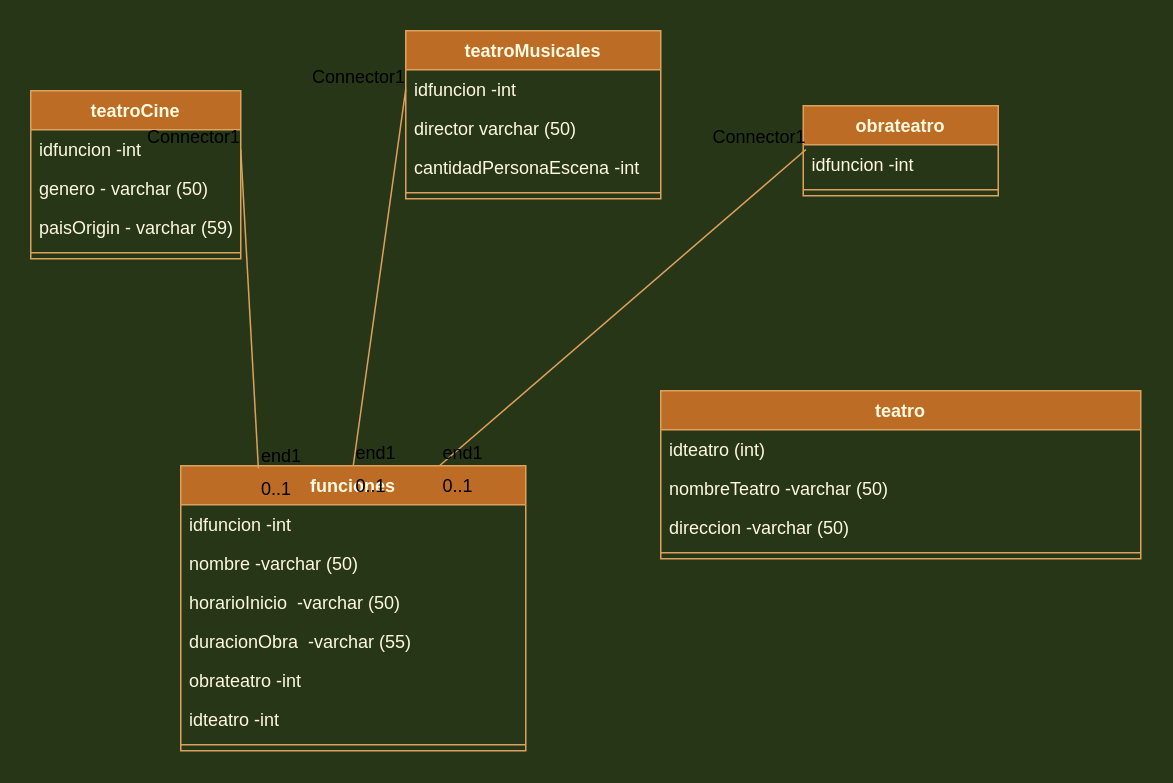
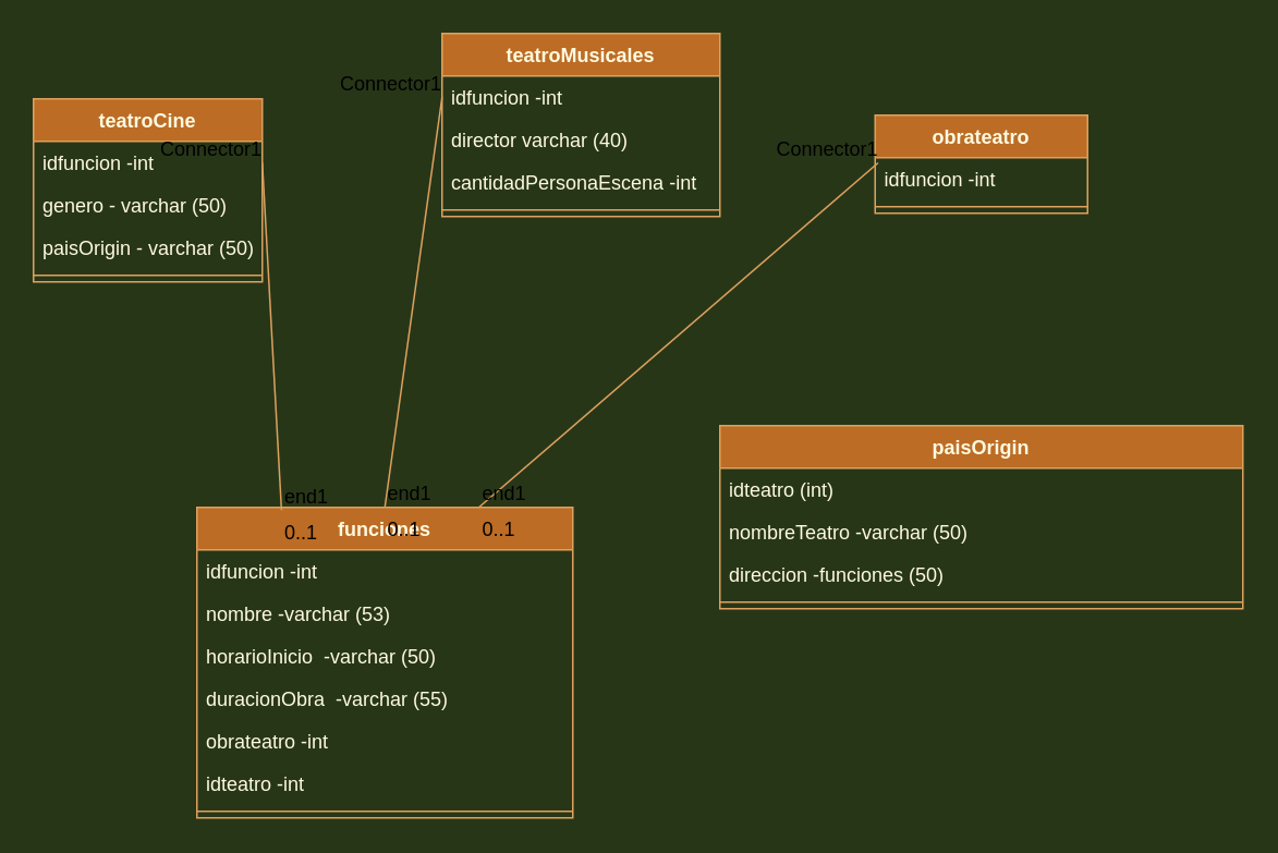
  <mxCell id="0" />
  <mxCell id="1" parent="0" />
  <mxCell id="2" value="funciones" style="swimlane;fontStyle=1;align=center;verticalAlign=top;childLayout=stackLayout;horizontal=1;startSize=26;horizontalStack=0;resizeParent=1;resizeParentMax=0;resizeLast=0;collapsible=1;marginBottom=0;fillColor=#BC6C25;strokeColor=#DDA15E;fontColor=#FEFAE0;" vertex="1" parent="1"><mxGeometry x="120" y="310" width="230" height="190" as="geometry" /></mxCell>
  <mxCell id="3" value="idfuncion -int" style="text;strokeColor=none;fillColor=none;align=left;verticalAlign=top;spacingLeft=4;spacingRight=4;overflow=hidden;rotatable=0;points=[[0,0.5],[1,0.5]];portConstraint=eastwest;fontColor=#FEFAE0;" vertex="1" parent="2"><mxGeometry y="26" width="230" height="26" as="geometry" /></mxCell>
- <mxCell id="4" value="nombre -varchar (50)" style="text;strokeColor=none;fillColor=none;align=left;verticalAlign=top;spacingLeft=4;spacingRight=4;overflow=hidden;rotatable=0;points=[[0,0.5],[1,0.5]];portConstraint=eastwest;fontColor=#FEFAE0;" vertex="1" parent="2"><mxGeometry y="52" width="230" height="26" as="geometry" /></mxCell>
+ <mxCell id="4" value="nombre -varchar (53)" style="text;strokeColor=none;fillColor=none;align=left;verticalAlign=top;spacingLeft=4;spacingRight=4;overflow=hidden;rotatable=0;points=[[0,0.5],[1,0.5]];portConstraint=eastwest;fontColor=#FEFAE0;" vertex="1" parent="2"><mxGeometry y="52" width="230" height="26" as="geometry" /></mxCell>
  <mxCell id="5" value="horarioInicio  -varchar (50)" style="text;strokeColor=none;fillColor=none;align=left;verticalAlign=top;spacingLeft=4;spacingRight=4;overflow=hidden;rotatable=0;points=[[0,0.5],[1,0.5]];portConstraint=eastwest;fontColor=#FEFAE0;" vertex="1" parent="2"><mxGeometry y="78" width="230" height="26" as="geometry" /></mxCell>
  <mxCell id="6" value="duracionObra  -varchar (55)" style="text;strokeColor=none;fillColor=none;align=left;verticalAlign=top;spacingLeft=4;spacingRight=4;overflow=hidden;rotatable=0;points=[[0,0.5],[1,0.5]];portConstraint=eastwest;fontColor=#FEFAE0;" vertex="1" parent="2"><mxGeometry y="104" width="230" height="26" as="geometry" /></mxCell>
  <mxCell id="7" value="obrateatro -int" style="text;strokeColor=none;fillColor=none;align=left;verticalAlign=top;spacingLeft=4;spacingRight=4;overflow=hidden;rotatable=0;points=[[0,0.5],[1,0.5]];portConstraint=eastwest;fontColor=#FEFAE0;" vertex="1" parent="2"><mxGeometry y="130" width="230" height="26" as="geometry" /></mxCell>
  <mxCell id="8" value="idteatro -int" style="text;strokeColor=none;fillColor=none;align=left;verticalAlign=top;spacingLeft=4;spacingRight=4;overflow=hidden;rotatable=0;points=[[0,0.5],[1,0.5]];portConstraint=eastwest;fontColor=#FEFAE0;" vertex="1" parent="2"><mxGeometry y="156" width="230" height="26" as="geometry" /></mxCell>
  <mxCell id="9" value="" style="line;strokeWidth=1;fillColor=none;align=left;verticalAlign=middle;spacingTop=-1;spacingLeft=3;spacingRight=3;rotatable=0;labelPosition=right;points=[];portConstraint=eastwest;strokeColor=#DDA15E;fontColor=#FEFAE0;labelBackgroundColor=#283618;" vertex="1" parent="2"><mxGeometry y="182" width="230" height="8" as="geometry" /></mxCell>
- <mxCell id="10" value="teatro" style="swimlane;fontStyle=1;align=center;verticalAlign=top;childLayout=stackLayout;horizontal=1;startSize=26;horizontalStack=0;resizeParent=1;resizeParentMax=0;resizeLast=0;collapsible=1;marginBottom=0;fillColor=#BC6C25;strokeColor=#DDA15E;fontColor=#FEFAE0;" vertex="1" parent="1"><mxGeometry x="440" y="260" width="320" height="112" as="geometry" /></mxCell>
+ <mxCell id="10" value="paisOrigin" style="swimlane;fontStyle=1;align=center;verticalAlign=top;childLayout=stackLayout;horizontal=1;startSize=26;horizontalStack=0;resizeParent=1;resizeParentMax=0;resizeLast=0;collapsible=1;marginBottom=0;fillColor=#BC6C25;strokeColor=#DDA15E;fontColor=#FEFAE0;" vertex="1" parent="1"><mxGeometry x="440" y="260" width="320" height="112" as="geometry" /></mxCell>
  <mxCell id="11" value="idteatro (int)" style="text;strokeColor=none;fillColor=none;align=left;verticalAlign=top;spacingLeft=4;spacingRight=4;overflow=hidden;rotatable=0;points=[[0,0.5],[1,0.5]];portConstraint=eastwest;fontColor=#FEFAE0;" vertex="1" parent="10"><mxGeometry y="26" width="320" height="26" as="geometry" /></mxCell>
  <mxCell id="12" value="nombreTeatro -varchar (50)" style="text;strokeColor=none;fillColor=none;align=left;verticalAlign=top;spacingLeft=4;spacingRight=4;overflow=hidden;rotatable=0;points=[[0,0.5],[1,0.5]];portConstraint=eastwest;fontColor=#FEFAE0;" vertex="1" parent="10"><mxGeometry y="52" width="320" height="26" as="geometry" /></mxCell>
- <mxCell id="13" value="direccion -varchar (50)" style="text;strokeColor=none;fillColor=none;align=left;verticalAlign=top;spacingLeft=4;spacingRight=4;overflow=hidden;rotatable=0;points=[[0,0.5],[1,0.5]];portConstraint=eastwest;fontColor=#FEFAE0;" vertex="1" parent="10"><mxGeometry y="78" width="320" height="26" as="geometry" /></mxCell>
+ <mxCell id="13" value="direccion -funciones (50)" style="text;strokeColor=none;fillColor=none;align=left;verticalAlign=top;spacingLeft=4;spacingRight=4;overflow=hidden;rotatable=0;points=[[0,0.5],[1,0.5]];portConstraint=eastwest;fontColor=#FEFAE0;" vertex="1" parent="10"><mxGeometry y="78" width="320" height="26" as="geometry" /></mxCell>
  <mxCell id="14" value="" style="line;strokeWidth=1;fillColor=none;align=left;verticalAlign=middle;spacingTop=-1;spacingLeft=3;spacingRight=3;rotatable=0;labelPosition=right;points=[];portConstraint=eastwest;strokeColor=#DDA15E;fontColor=#FEFAE0;labelBackgroundColor=#283618;" vertex="1" parent="10"><mxGeometry y="104" width="320" height="8" as="geometry" /></mxCell>
  <mxCell id="15" value="obrateatro&#10;" style="swimlane;fontStyle=1;align=center;verticalAlign=top;childLayout=stackLayout;horizontal=1;startSize=26;horizontalStack=0;resizeParent=1;resizeParentMax=0;resizeLast=0;collapsible=1;marginBottom=0;fillColor=#BC6C25;strokeColor=#DDA15E;fontColor=#FEFAE0;" vertex="1" parent="1"><mxGeometry x="535" y="70" width="130" height="60" as="geometry" /></mxCell>
  <mxCell id="16" value="idfuncion -int" style="text;strokeColor=none;fillColor=none;align=left;verticalAlign=top;spacingLeft=4;spacingRight=4;overflow=hidden;rotatable=0;points=[[0,0.5],[1,0.5]];portConstraint=eastwest;fontColor=#FEFAE0;" vertex="1" parent="15"><mxGeometry y="26" width="130" height="26" as="geometry" /></mxCell>
  <mxCell id="17" value="" style="line;strokeWidth=1;fillColor=none;align=left;verticalAlign=middle;spacingTop=-1;spacingLeft=3;spacingRight=3;rotatable=0;labelPosition=right;points=[];portConstraint=eastwest;strokeColor=#DDA15E;fontColor=#FEFAE0;labelBackgroundColor=#283618;" vertex="1" parent="15"><mxGeometry y="52" width="130" height="8" as="geometry" /></mxCell>
  <mxCell id="18" value="teatroMusicales" style="swimlane;fontStyle=1;align=center;verticalAlign=top;childLayout=stackLayout;horizontal=1;startSize=26;horizontalStack=0;resizeParent=1;resizeParentMax=0;resizeLast=0;collapsible=1;marginBottom=0;fillColor=#BC6C25;strokeColor=#DDA15E;fontColor=#FEFAE0;" vertex="1" parent="1"><mxGeometry x="270" y="20" width="170" height="112" as="geometry" /></mxCell>
  <mxCell id="19" value="idfuncion -int" style="text;strokeColor=none;fillColor=none;align=left;verticalAlign=top;spacingLeft=4;spacingRight=4;overflow=hidden;rotatable=0;points=[[0,0.5],[1,0.5]];portConstraint=eastwest;fontColor=#FEFAE0;" vertex="1" parent="18"><mxGeometry y="26" width="170" height="26" as="geometry" /></mxCell>
- <mxCell id="20" value="director varchar (50)" style="text;strokeColor=none;fillColor=none;align=left;verticalAlign=top;spacingLeft=4;spacingRight=4;overflow=hidden;rotatable=0;points=[[0,0.5],[1,0.5]];portConstraint=eastwest;fontColor=#FEFAE0;" vertex="1" parent="18"><mxGeometry y="52" width="170" height="26" as="geometry" /></mxCell>
+ <mxCell id="20" value="director varchar (40)" style="text;strokeColor=none;fillColor=none;align=left;verticalAlign=top;spacingLeft=4;spacingRight=4;overflow=hidden;rotatable=0;points=[[0,0.5],[1,0.5]];portConstraint=eastwest;fontColor=#FEFAE0;" vertex="1" parent="18"><mxGeometry y="52" width="170" height="26" as="geometry" /></mxCell>
  <mxCell id="21" value="cantidadPersonaEscena -int" style="text;strokeColor=none;fillColor=none;align=left;verticalAlign=top;spacingLeft=4;spacingRight=4;overflow=hidden;rotatable=0;points=[[0,0.5],[1,0.5]];portConstraint=eastwest;fontColor=#FEFAE0;" vertex="1" parent="18"><mxGeometry y="78" width="170" height="26" as="geometry" /></mxCell>
  <mxCell id="22" value="" style="line;strokeWidth=1;fillColor=none;align=left;verticalAlign=middle;spacingTop=-1;spacingLeft=3;spacingRight=3;rotatable=0;labelPosition=right;points=[];portConstraint=eastwest;strokeColor=#DDA15E;fontColor=#FEFAE0;labelBackgroundColor=#283618;" vertex="1" parent="18"><mxGeometry y="104" width="170" height="8" as="geometry" /></mxCell>
  <mxCell id="23" value="teatroCine" style="swimlane;fontStyle=1;align=center;verticalAlign=top;childLayout=stackLayout;horizontal=1;startSize=26;horizontalStack=0;resizeParent=1;resizeParentMax=0;resizeLast=0;collapsible=1;marginBottom=0;fillColor=#BC6C25;strokeColor=#DDA15E;fontColor=#FEFAE0;" vertex="1" parent="1"><mxGeometry x="20" y="60" width="140" height="112" as="geometry" /></mxCell>
  <mxCell id="24" value="idfuncion -int" style="text;strokeColor=none;fillColor=none;align=left;verticalAlign=top;spacingLeft=4;spacingRight=4;overflow=hidden;rotatable=0;points=[[0,0.5],[1,0.5]];portConstraint=eastwest;fontColor=#FEFAE0;" vertex="1" parent="23"><mxGeometry y="26" width="140" height="26" as="geometry" /></mxCell>
  <mxCell id="25" value="genero - varchar (50)" style="text;strokeColor=none;fillColor=none;align=left;verticalAlign=top;spacingLeft=4;spacingRight=4;overflow=hidden;rotatable=0;points=[[0,0.5],[1,0.5]];portConstraint=eastwest;fontColor=#FEFAE0;" vertex="1" parent="23"><mxGeometry y="52" width="140" height="26" as="geometry" /></mxCell>
- <mxCell id="26" value="paisOrigin - varchar (59)&#10; " style="text;strokeColor=none;fillColor=none;align=left;verticalAlign=top;spacingLeft=4;spacingRight=4;overflow=hidden;rotatable=0;points=[[0,0.5],[1,0.5]];portConstraint=eastwest;fontColor=#FEFAE0;" vertex="1" parent="23"><mxGeometry y="78" width="140" height="26" as="geometry" /></mxCell>
+ <mxCell id="26" value="paisOrigin - varchar (50)&#10; " style="text;strokeColor=none;fillColor=none;align=left;verticalAlign=top;spacingLeft=4;spacingRight=4;overflow=hidden;rotatable=0;points=[[0,0.5],[1,0.5]];portConstraint=eastwest;fontColor=#FEFAE0;" vertex="1" parent="23"><mxGeometry y="78" width="140" height="26" as="geometry" /></mxCell>
  <mxCell id="27" value="" style="line;strokeWidth=1;fillColor=none;align=left;verticalAlign=middle;spacingTop=-1;spacingLeft=3;spacingRight=3;rotatable=0;labelPosition=right;points=[];portConstraint=eastwest;strokeColor=#DDA15E;fontColor=#FEFAE0;labelBackgroundColor=#283618;" vertex="1" parent="23"><mxGeometry y="104" width="140" height="8" as="geometry" /></mxCell>
  <mxCell id="28" value="" style="endArrow=none;html=1;rounded=0;align=center;verticalAlign=top;endFill=0;labelBackgroundColor=none;fontColor=#FEFAE0;strokeColor=#DDA15E;fillColor=#BC6C25;exitX=0.75;exitY=0;exitDx=0;exitDy=0;entryX=0.014;entryY=0.122;entryDx=0;entryDy=0;entryPerimeter=0;" edge="1" parent="1" source="2" target="16"><mxGeometry relative="1" as="geometry"><mxPoint x="320" y="290" as="sourcePoint" /><mxPoint x="480" y="290" as="targetPoint" /></mxGeometry></mxCell>
  <mxCell id="29" value="end1" style="resizable=0;html=1;align=left;verticalAlign=bottom;labelBackgroundColor=none;" connectable="0" vertex="1" parent="28"><mxGeometry x="-1" relative="1" as="geometry" /></mxCell>
  <mxCell id="30" value="0..1" style="resizable=0;html=1;align=left;verticalAlign=top;labelBackgroundColor=none;" connectable="0" vertex="1" parent="28"><mxGeometry x="-1" relative="1" as="geometry" /></mxCell>
  <mxCell id="31" value="Connector1" style="resizable=0;html=1;align=right;verticalAlign=bottom;labelBackgroundColor=none;" connectable="0" vertex="1" parent="28"><mxGeometry x="1" relative="1" as="geometry" /></mxCell>
  <mxCell id="32" value="" style="endArrow=none;html=1;rounded=0;align=center;verticalAlign=top;endFill=0;labelBackgroundColor=none;fontColor=#FEFAE0;strokeColor=#DDA15E;fillColor=#BC6C25;entryX=0;entryY=0.5;entryDx=0;entryDy=0;exitX=0.5;exitY=0;exitDx=0;exitDy=0;" edge="1" parent="1" source="2" target="19"><mxGeometry relative="1" as="geometry"><mxPoint x="320" y="290" as="sourcePoint" /><mxPoint x="480" y="290" as="targetPoint" /></mxGeometry></mxCell>
  <mxCell id="33" value="end1" style="resizable=0;html=1;align=left;verticalAlign=bottom;labelBackgroundColor=none;" connectable="0" vertex="1" parent="32"><mxGeometry x="-1" relative="1" as="geometry" /></mxCell>
  <mxCell id="34" value="0..1" style="resizable=0;html=1;align=left;verticalAlign=top;labelBackgroundColor=none;" connectable="0" vertex="1" parent="32"><mxGeometry x="-1" relative="1" as="geometry" /></mxCell>
  <mxCell id="35" value="Connector1" style="resizable=0;html=1;align=right;verticalAlign=bottom;labelBackgroundColor=none;" connectable="0" vertex="1" parent="32"><mxGeometry x="1" relative="1" as="geometry" /></mxCell>
  <mxCell id="36" value="" style="endArrow=none;html=1;rounded=0;align=center;verticalAlign=top;endFill=0;labelBackgroundColor=none;fontColor=#FEFAE0;strokeColor=#DDA15E;fillColor=#BC6C25;exitX=0.225;exitY=0.009;exitDx=0;exitDy=0;exitPerimeter=0;entryX=1;entryY=0.5;entryDx=0;entryDy=0;" edge="1" parent="1" source="2" target="24"><mxGeometry relative="1" as="geometry"><mxPoint x="320" y="290" as="sourcePoint" /><mxPoint x="480" y="290" as="targetPoint" /></mxGeometry></mxCell>
  <mxCell id="37" value="end1" style="resizable=0;html=1;align=left;verticalAlign=bottom;labelBackgroundColor=none;" connectable="0" vertex="1" parent="36"><mxGeometry x="-1" relative="1" as="geometry" /></mxCell>
  <mxCell id="38" value="0..1" style="resizable=0;html=1;align=left;verticalAlign=top;labelBackgroundColor=none;" connectable="0" vertex="1" parent="36"><mxGeometry x="-1" relative="1" as="geometry" /></mxCell>
  <mxCell id="39" value="Connector1" style="resizable=0;html=1;align=right;verticalAlign=bottom;labelBackgroundColor=none;" connectable="0" vertex="1" parent="36"><mxGeometry x="1" relative="1" as="geometry" /></mxCell>
